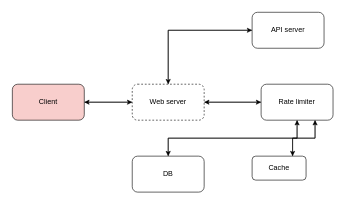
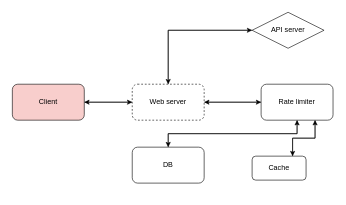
  <mxCell id="0" />
  <mxCell id="1" parent="0" />
  <mxCell id="2" style="edgeStyle=orthogonalEdgeStyle;rounded=0;orthogonalLoop=1;jettySize=auto;html=1;exitX=1;exitY=0.5;exitDx=0;exitDy=0;entryX=0;entryY=0.5;entryDx=0;entryDy=0;" parent="1" source="3" target="7" edge="1"><mxGeometry relative="1" as="geometry" /></mxCell>
  <mxCell id="3" value="Client" style="rounded=1;whiteSpace=wrap;html=1;fillColor=#f8cecc;" parent="1" vertex="1"><mxGeometry x="20" y="140" width="120" height="60" as="geometry" /></mxCell>
  <mxCell id="4" style="edgeStyle=orthogonalEdgeStyle;rounded=0;orthogonalLoop=1;jettySize=auto;html=1;exitX=0;exitY=0.5;exitDx=0;exitDy=0;entryX=1;entryY=0.5;entryDx=0;entryDy=0;" parent="1" source="7" target="3" edge="1"><mxGeometry relative="1" as="geometry" /></mxCell>
  <mxCell id="5" style="edgeStyle=orthogonalEdgeStyle;rounded=0;orthogonalLoop=1;jettySize=auto;html=1;exitX=1;exitY=0.5;exitDx=0;exitDy=0;entryX=0;entryY=0.5;entryDx=0;entryDy=0;" parent="1" source="7" target="11" edge="1"><mxGeometry relative="1" as="geometry" /></mxCell>
  <mxCell id="6" style="edgeStyle=orthogonalEdgeStyle;rounded=0;orthogonalLoop=1;jettySize=auto;html=1;exitX=0.5;exitY=0;exitDx=0;exitDy=0;entryX=0;entryY=0.5;entryDx=0;entryDy=0;" parent="1" source="7" target="13" edge="1"><mxGeometry relative="1" as="geometry" /></mxCell>
  <mxCell id="7" value="Web server" style="rounded=1;whiteSpace=wrap;html=1;dashed=1;" parent="1" vertex="1"><mxGeometry x="220" y="140" width="120" height="60" as="geometry" /></mxCell>
  <mxCell id="8" style="edgeStyle=orthogonalEdgeStyle;rounded=0;orthogonalLoop=1;jettySize=auto;html=1;exitX=0;exitY=0.5;exitDx=0;exitDy=0;entryX=1;entryY=0.5;entryDx=0;entryDy=0;" parent="1" source="11" target="7" edge="1"><mxGeometry relative="1" as="geometry" /></mxCell>
  <mxCell id="9" style="edgeStyle=orthogonalEdgeStyle;rounded=0;orthogonalLoop=1;jettySize=auto;html=1;exitX=0.5;exitY=1;exitDx=0;exitDy=0;entryX=0.5;entryY=0;entryDx=0;entryDy=0;" parent="1" source="11" target="15" edge="1"><mxGeometry relative="1" as="geometry" /></mxCell>
  <mxCell id="10" style="edgeStyle=orthogonalEdgeStyle;rounded=0;orthogonalLoop=1;jettySize=auto;html=1;exitX=0.75;exitY=1;exitDx=0;exitDy=0;entryX=0.75;entryY=0;entryDx=0;entryDy=0;" edge="1" parent="1" source="11" target="17"><mxGeometry relative="1" as="geometry" /></mxCell>
  <mxCell id="11" value="Rate limiter" style="rounded=1;whiteSpace=wrap;html=1;" parent="1" vertex="1"><mxGeometry x="435" y="140" width="120" height="60" as="geometry" /></mxCell>
  <mxCell id="12" style="edgeStyle=orthogonalEdgeStyle;rounded=0;orthogonalLoop=1;jettySize=auto;html=1;exitX=0;exitY=0.5;exitDx=0;exitDy=0;" parent="1" source="13" target="7" edge="1"><mxGeometry relative="1" as="geometry" /></mxCell>
- <mxCell id="13" value="API server" style="rounded=1;whiteSpace=wrap;html=1;" parent="1" vertex="1"><mxGeometry x="420" y="20" width="120" height="60" as="geometry" /></mxCell>
+ <mxCell id="13" value="API server" style="rhombus;whiteSpace=wrap;html=1;" parent="1" vertex="1"><mxGeometry x="420" y="20" width="120" height="60" as="geometry" /></mxCell>
  <mxCell id="14" style="edgeStyle=orthogonalEdgeStyle;rounded=0;orthogonalLoop=1;jettySize=auto;html=1;exitX=0.5;exitY=0;exitDx=0;exitDy=0;entryX=0.5;entryY=1;entryDx=0;entryDy=0;" edge="1" parent="1" source="15" target="11"><mxGeometry relative="1" as="geometry" /></mxCell>
- <mxCell id="15" value="DB" style="rounded=1;whiteSpace=wrap;html=1;" parent="1" vertex="1"><mxGeometry x="220" y="260" width="120" height="60" as="geometry" /></mxCell>
+ <mxCell id="15" value="DB" style="rounded=1;whiteSpace=wrap;html=1;" parent="1" vertex="1"><mxGeometry x="220" y="245" width="120" height="60" as="geometry" /></mxCell>
  <mxCell id="16" style="edgeStyle=orthogonalEdgeStyle;rounded=0;orthogonalLoop=1;jettySize=auto;html=1;exitX=0.75;exitY=0;exitDx=0;exitDy=0;entryX=0.75;entryY=1;entryDx=0;entryDy=0;" edge="1" parent="1" source="17" target="11"><mxGeometry relative="1" as="geometry" /></mxCell>
  <mxCell id="17" value="Cache" style="rounded=1;whiteSpace=wrap;html=1;" vertex="1" parent="1"><mxGeometry x="420" y="260" width="90" height="40" as="geometry" /></mxCell>
